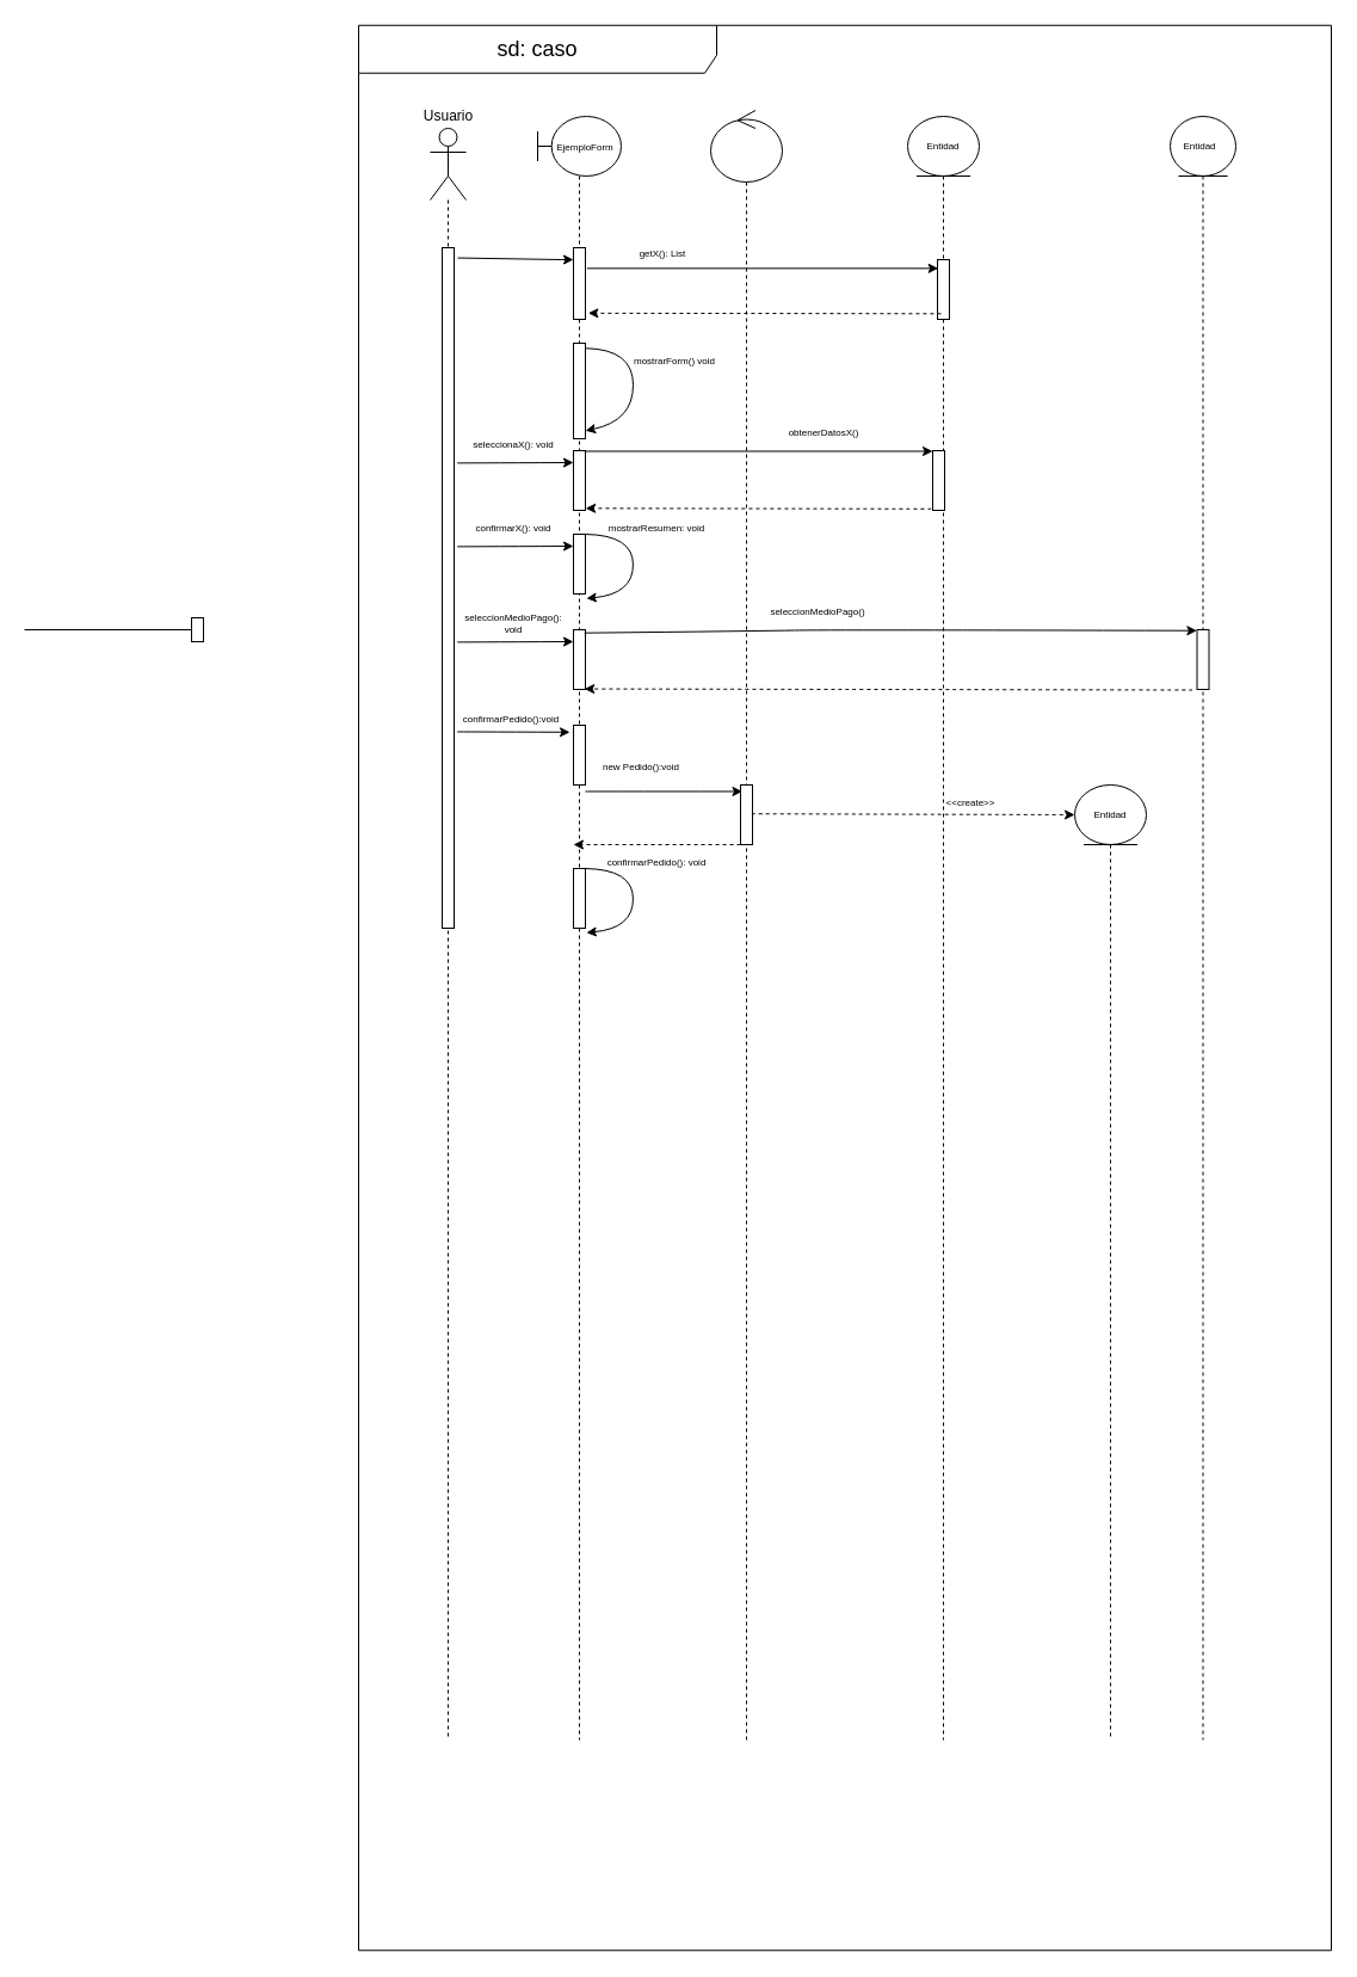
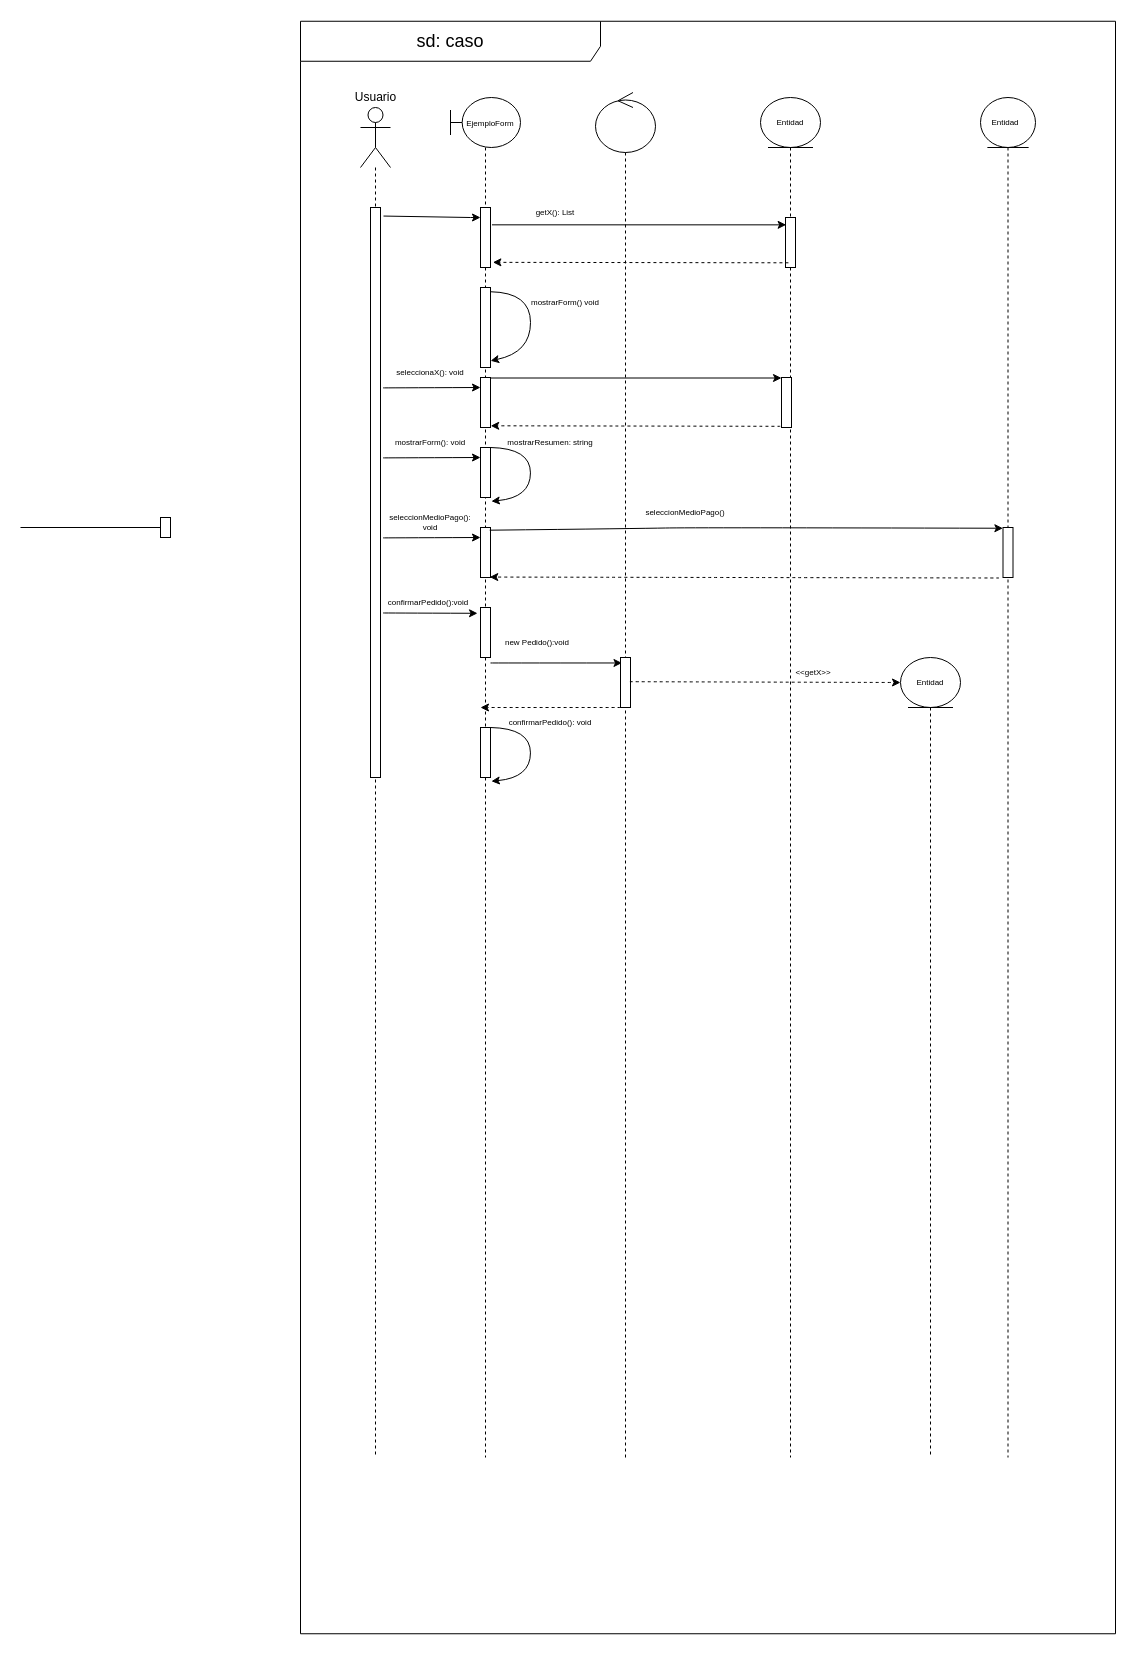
  <mxCell id="0" />
  <mxCell id="1" parent="0" />
  <mxCell id="2" value="&lt;font style=&quot;font-size: 18px;&quot;&gt;sd: caso&lt;/font&gt;" style="shape=umlFrame;whiteSpace=wrap;html=1;width=300;height=40;" parent="1" vertex="1"><mxGeometry x="300" y="20.75" width="815" height="1612.5" as="geometry" /></mxCell>
  <mxCell id="3" value="" style="shape=umlLifeline;participant=umlActor;perimeter=lifelinePerimeter;whiteSpace=wrap;html=1;container=1;collapsible=0;recursiveResize=0;verticalAlign=top;spacingTop=36;outlineConnect=0;size=60;align=center;" parent="1" vertex="1"><mxGeometry x="360" y="107" width="30" height="1350" as="geometry" /></mxCell>
  <mxCell id="4" value="" style="html=1;points=[];perimeter=orthogonalPerimeter;fontSize=8;" parent="3" vertex="1"><mxGeometry x="10" y="100" width="10" height="570" as="geometry" /></mxCell>
  <mxCell id="5" value="Usuario" style="text;html=1;align=center;verticalAlign=middle;resizable=0;points=[];autosize=1;strokeColor=none;fillColor=none;" parent="1" vertex="1"><mxGeometry x="345" y="82" width="60" height="30" as="geometry" /></mxCell>
  <mxCell id="6" value="" style="shape=umlLifeline;participant=umlBoundary;perimeter=lifelinePerimeter;whiteSpace=wrap;html=1;container=1;collapsible=0;recursiveResize=0;verticalAlign=top;spacingTop=36;outlineConnect=0;size=50;" parent="1" vertex="1"><mxGeometry x="450" y="97" width="70" height="1360" as="geometry" /></mxCell>
  <mxCell id="7" value="&lt;font style=&quot;font-size: 8px;&quot;&gt;EjemploForm&lt;/font&gt;" style="text;html=1;strokeColor=none;fillColor=none;align=center;verticalAlign=middle;whiteSpace=wrap;rounded=0;" parent="6" vertex="1"><mxGeometry x="10" y="10" width="60" height="30" as="geometry" /></mxCell>
  <mxCell id="8" value="" style="html=1;points=[];perimeter=orthogonalPerimeter;fontSize=8;" parent="6" vertex="1"><mxGeometry x="30" y="110" width="10" height="60" as="geometry" /></mxCell>
  <mxCell id="9" value="" style="endArrow=classic;html=1;fontSize=8;exitX=1.009;exitY=0.053;exitDx=0;exitDy=0;exitPerimeter=0;entryX=1.009;entryY=0.916;entryDx=0;entryDy=0;entryPerimeter=0;curved=1;startArrow=none;" parent="6" source="11" edge="1"><mxGeometry width="50" height="50" relative="1" as="geometry"><mxPoint x="190" y="245" as="sourcePoint" /><mxPoint x="40.09" y="263.28" as="targetPoint" /><Array as="points"><mxPoint x="80" y="195" /><mxPoint x="80" y="255" /></Array></mxGeometry></mxCell>
  <mxCell id="10" value="" style="html=1;points=[];perimeter=orthogonalPerimeter;fontSize=8;" parent="6" vertex="1"><mxGeometry x="30" y="280" width="10" height="50" as="geometry" /></mxCell>
  <mxCell id="11" value="" style="html=1;points=[];perimeter=orthogonalPerimeter;fontSize=8;" parent="6" vertex="1"><mxGeometry x="30" y="190" width="10" height="80" as="geometry" /></mxCell>
  <mxCell id="12" value="" style="html=1;points=[];perimeter=orthogonalPerimeter;fontSize=8;" parent="6" vertex="1"><mxGeometry x="30" y="350" width="10" height="50" as="geometry" /></mxCell>
  <mxCell id="13" value="" style="group" parent="6" vertex="1" connectable="0"><mxGeometry x="-67.34" y="330" width="97.34" height="30.39" as="geometry" /></mxCell>
- <mxCell id="14" value="confirmarX(): void" style="text;html=1;strokeColor=none;fillColor=none;align=center;verticalAlign=middle;whiteSpace=wrap;rounded=0;fontSize=8;" parent="13" vertex="1"><mxGeometry x="7.34" width="80" height="30" as="geometry" /></mxCell>
+ <mxCell id="14" value="mostrarForm(): void" style="text;html=1;strokeColor=none;fillColor=none;align=center;verticalAlign=middle;whiteSpace=wrap;rounded=0;fontSize=8;" parent="13" vertex="1"><mxGeometry x="7.34" width="80" height="30" as="geometry" /></mxCell>
  <mxCell id="15" value="" style="endArrow=classic;html=1;fontSize=8;curved=1;exitX=1.266;exitY=0.701;exitDx=0;exitDy=0;exitPerimeter=0;" parent="13" edge="1"><mxGeometry width="50" height="50" relative="1" as="geometry"><mxPoint y="30.39" as="sourcePoint" /><mxPoint x="97.34" y="30" as="targetPoint" /></mxGeometry></mxCell>
  <mxCell id="16" value="" style="endArrow=classic;html=1;fontSize=8;exitX=1.009;exitY=0.053;exitDx=0;exitDy=0;exitPerimeter=0;entryX=1.089;entryY=0.25;entryDx=0;entryDy=0;entryPerimeter=0;curved=1;" parent="6" edge="1"><mxGeometry width="50" height="50" relative="1" as="geometry"><mxPoint x="40" y="350" as="sourcePoint" /><mxPoint x="40.89" y="403.75" as="targetPoint" /><Array as="points"><mxPoint x="79.91" y="350.76" /><mxPoint x="80" y="400" /></Array></mxGeometry></mxCell>
  <mxCell id="17" value="" style="html=1;points=[];perimeter=orthogonalPerimeter;fontSize=8;" parent="6" vertex="1"><mxGeometry x="30" y="430" width="10" height="50" as="geometry" /></mxCell>
  <mxCell id="18" value="" style="group" parent="6" vertex="1" connectable="0"><mxGeometry x="-67.34" y="410" width="97.34" height="30.39" as="geometry" /></mxCell>
  <mxCell id="19" value="seleccionMedioPago(): void" style="text;html=1;strokeColor=none;fillColor=none;align=center;verticalAlign=middle;whiteSpace=wrap;rounded=0;fontSize=8;" parent="18" vertex="1"><mxGeometry x="7.34" width="80" height="30" as="geometry" /></mxCell>
  <mxCell id="20" value="" style="endArrow=classic;html=1;fontSize=8;curved=1;exitX=1.266;exitY=0.701;exitDx=0;exitDy=0;exitPerimeter=0;" parent="18" edge="1"><mxGeometry width="50" height="50" relative="1" as="geometry"><mxPoint y="30.39" as="sourcePoint" /><mxPoint x="97.34" y="30" as="targetPoint" /></mxGeometry></mxCell>
  <mxCell id="21" value="" style="endArrow=classic;html=1;fontSize=8;curved=1;entryX=-0.298;entryY=0.116;entryDx=0;entryDy=0;entryPerimeter=0;" parent="6" target="23" edge="1"><mxGeometry width="50" height="50" relative="1" as="geometry"><mxPoint x="-67.338" y="515.48" as="sourcePoint" /><mxPoint x="34.02" y="515.48" as="targetPoint" /></mxGeometry></mxCell>
  <mxCell id="22" value="confirmarPedido():void" style="text;html=1;strokeColor=none;fillColor=none;align=center;verticalAlign=middle;whiteSpace=wrap;rounded=0;fontSize=8;" parent="6" vertex="1"><mxGeometry x="-52.35" y="490" width="60" height="30" as="geometry" /></mxCell>
  <mxCell id="23" value="" style="html=1;points=[];perimeter=orthogonalPerimeter;fontSize=8;" parent="6" vertex="1"><mxGeometry x="30" y="510" width="10" height="50" as="geometry" /></mxCell>
  <mxCell id="24" value="" style="shape=umlLifeline;participant=umlControl;perimeter=lifelinePerimeter;whiteSpace=wrap;html=1;container=1;collapsible=0;recursiveResize=0;verticalAlign=top;spacingTop=36;outlineConnect=0;fontSize=8;size=60;" parent="1" vertex="1"><mxGeometry x="595" y="92" width="60" height="1365" as="geometry" /></mxCell>
  <mxCell id="25" value="" style="html=1;points=[];perimeter=orthogonalPerimeter;fontSize=8;" parent="24" vertex="1"><mxGeometry x="25" y="565" width="10" height="50" as="geometry" /></mxCell>
  <mxCell id="26" value="" style="shape=umlLifeline;participant=umlEntity;perimeter=lifelinePerimeter;whiteSpace=wrap;html=1;container=1;collapsible=0;recursiveResize=0;verticalAlign=top;spacingTop=36;outlineConnect=0;fontSize=8;size=50;" parent="1" vertex="1"><mxGeometry x="760" y="97" width="60" height="1360" as="geometry" /></mxCell>
  <mxCell id="27" value="Entidad" style="text;html=1;strokeColor=none;fillColor=none;align=center;verticalAlign=middle;whiteSpace=wrap;rounded=0;fontSize=8;" parent="26" vertex="1"><mxGeometry y="10" width="60" height="30" as="geometry" /></mxCell>
  <mxCell id="28" value="" style="html=1;points=[];perimeter=orthogonalPerimeter;fontSize=8;" parent="26" vertex="1"><mxGeometry x="25" y="120" width="10" height="50" as="geometry" /></mxCell>
  <mxCell id="29" value="" style="html=1;points=[];perimeter=orthogonalPerimeter;fontSize=8;" parent="26" vertex="1"><mxGeometry x="21" y="280" width="10" height="50" as="geometry" /></mxCell>
- <mxCell id="30" value="&amp;lt;&amp;lt;create&amp;gt;&amp;gt;" style="text;html=1;strokeColor=none;fillColor=none;align=center;verticalAlign=middle;whiteSpace=wrap;rounded=0;fontSize=8;" parent="26" vertex="1"><mxGeometry x="22.5" y="560" width="60" height="30" as="geometry" /></mxCell>
+ <mxCell id="30" value="&amp;lt;&amp;lt;getX&amp;gt;&amp;gt;" style="text;html=1;strokeColor=none;fillColor=none;align=center;verticalAlign=middle;whiteSpace=wrap;rounded=0;fontSize=8;" parent="26" vertex="1"><mxGeometry x="22.5" y="560" width="60" height="30" as="geometry" /></mxCell>
  <mxCell id="31" value="" style="shape=umlLifeline;participant=umlEntity;perimeter=lifelinePerimeter;whiteSpace=wrap;html=1;container=1;collapsible=0;recursiveResize=0;verticalAlign=top;spacingTop=36;outlineConnect=0;fontSize=8;size=50;" parent="1" vertex="1"><mxGeometry x="900" y="657" width="60" height="800" as="geometry" /></mxCell>
  <mxCell id="32" value="Entidad" style="text;html=1;strokeColor=none;fillColor=none;align=center;verticalAlign=middle;whiteSpace=wrap;rounded=0;fontSize=8;" parent="31" vertex="1"><mxGeometry y="10" width="60" height="30" as="geometry" /></mxCell>
  <mxCell id="33" value="" style="endArrow=classic;html=1;rounded=0;fontSize=8;exitX=1.3;exitY=0.015;exitDx=0;exitDy=0;exitPerimeter=0;" parent="1" source="4" edge="1"><mxGeometry width="50" height="50" relative="1" as="geometry"><mxPoint x="410" y="207" as="sourcePoint" /><mxPoint x="480" y="217" as="targetPoint" /><Array as="points"><mxPoint x="470" y="217" /></Array></mxGeometry></mxCell>
  <mxCell id="34" value="" style="group" parent="1" vertex="1" connectable="0"><mxGeometry x="520" y="197" width="70" height="30" as="geometry" /></mxCell>
  <mxCell id="35" value="" style="endArrow=classic;html=1;rounded=0;fontSize=8;exitX=1.146;exitY=0.289;exitDx=0;exitDy=0;exitPerimeter=0;entryX=0.064;entryY=0.147;entryDx=0;entryDy=0;entryPerimeter=0;" parent="34" source="8" target="28" edge="1"><mxGeometry width="50" height="50" relative="1" as="geometry"><mxPoint x="-100" y="60" as="sourcePoint" /><mxPoint x="70" y="30" as="targetPoint" /></mxGeometry></mxCell>
  <mxCell id="36" value="getX(): List" style="text;html=1;strokeColor=none;fillColor=none;align=center;verticalAlign=middle;whiteSpace=wrap;rounded=0;fontSize=8;" parent="34" vertex="1"><mxGeometry width="70" height="30" as="geometry" /></mxCell>
  <mxCell id="37" value="" style="endArrow=classic;html=1;rounded=0;fontSize=8;entryX=1.237;entryY=0.914;entryDx=0;entryDy=0;entryPerimeter=0;exitX=0.293;exitY=0.906;exitDx=0;exitDy=0;exitPerimeter=0;dashed=1;" parent="1" source="28" target="8" edge="1"><mxGeometry width="50" height="50" relative="1" as="geometry"><mxPoint x="640" y="367" as="sourcePoint" /><mxPoint x="690" y="317" as="targetPoint" /></mxGeometry></mxCell>
  <mxCell id="38" value="" style="group" parent="1" vertex="1" connectable="0"><mxGeometry x="382.66" y="357" width="97.34" height="30.39" as="geometry" /></mxCell>
  <mxCell id="39" value="seleccionaX(): void" style="text;html=1;strokeColor=none;fillColor=none;align=center;verticalAlign=middle;whiteSpace=wrap;rounded=0;fontSize=8;" parent="38" vertex="1"><mxGeometry x="7.34" width="80" height="30" as="geometry" /></mxCell>
  <mxCell id="40" value="" style="endArrow=classic;html=1;fontSize=8;curved=1;exitX=1.266;exitY=0.701;exitDx=0;exitDy=0;exitPerimeter=0;" parent="38" edge="1"><mxGeometry width="50" height="50" relative="1" as="geometry"><mxPoint y="30.39" as="sourcePoint" /><mxPoint x="97.34" y="30" as="targetPoint" /></mxGeometry></mxCell>
  <mxCell id="41" value="mostrarForm() void" style="text;html=1;strokeColor=none;fillColor=none;align=center;verticalAlign=middle;whiteSpace=wrap;rounded=0;fontSize=8;" parent="1" vertex="1"><mxGeometry x="530" y="287" width="70" height="30" as="geometry" /></mxCell>
- <mxCell id="42" value="mostrarResumen: void" style="text;html=1;strokeColor=none;fillColor=none;align=center;verticalAlign=middle;whiteSpace=wrap;rounded=0;fontSize=8;" parent="1" vertex="1"><mxGeometry x="480" y="427" width="140" height="30" as="geometry" /></mxCell>
+ <mxCell id="42" value="mostrarResumen: string" style="text;html=1;strokeColor=none;fillColor=none;align=center;verticalAlign=middle;whiteSpace=wrap;rounded=0;fontSize=8;" parent="1" vertex="1"><mxGeometry x="480" y="427" width="140" height="30" as="geometry" /></mxCell>
  <mxCell id="43" value="" style="endArrow=classic;html=1;fontSize=8;curved=1;entryX=-0.011;entryY=0.015;entryDx=0;entryDy=0;entryPerimeter=0;exitX=0.922;exitY=0.054;exitDx=0;exitDy=0;exitPerimeter=0;" parent="1" source="17" target="50" edge="1"><mxGeometry width="50" height="50" relative="1" as="geometry"><mxPoint x="630" y="579" as="sourcePoint" /><mxPoint x="890" y="579" as="targetPoint" /><Array as="points"><mxPoint x="640" y="528" /><mxPoint x="690" y="527" /></Array></mxGeometry></mxCell>
  <mxCell id="44" value="" style="endArrow=classic;html=1;fontSize=8;curved=1;exitX=0.94;exitY=0.484;exitDx=0;exitDy=0;exitPerimeter=0;dashed=1;entryX=0;entryY=0.5;entryDx=0;entryDy=0;" parent="1" source="25" target="32" edge="1"><mxGeometry width="50" height="50" relative="1" as="geometry"><mxPoint x="621.5" y="702.24" as="sourcePoint" /><mxPoint x="900" y="702" as="targetPoint" /></mxGeometry></mxCell>
  <mxCell id="45" value="" style="endArrow=classic;html=1;rounded=0;fontSize=8;exitX=1.02;exitY=0.01;exitDx=0;exitDy=0;exitPerimeter=0;" parent="1" source="10" target="29" edge="1"><mxGeometry width="50" height="50" relative="1" as="geometry"><mxPoint x="636.77" y="387.44" as="sourcePoint" /><mxPoint x="765.23" y="387.39" as="targetPoint" /></mxGeometry></mxCell>
- <mxCell id="46" value="obtenerDatosX()" style="text;html=1;strokeColor=none;fillColor=none;align=center;verticalAlign=middle;whiteSpace=wrap;rounded=0;fontSize=8;" parent="1" vertex="1"><mxGeometry x="655" y="347" width="70" height="30" as="geometry" /></mxCell>
  <mxCell id="47" value="" style="endArrow=classic;html=1;fontSize=8;curved=1;entryX=1.02;entryY=0.966;entryDx=0;entryDy=0;entryPerimeter=0;exitX=-0.127;exitY=0.976;exitDx=0;exitDy=0;exitPerimeter=0;dashed=1;" parent="1" source="29" target="10" edge="1"><mxGeometry width="50" height="50" relative="1" as="geometry"><mxPoint x="765.2" y="417" as="sourcePoint" /><mxPoint x="490" y="419.87" as="targetPoint" /></mxGeometry></mxCell>
  <mxCell id="48" value="" style="shape=umlLifeline;participant=umlEntity;perimeter=lifelinePerimeter;whiteSpace=wrap;html=1;container=1;collapsible=0;recursiveResize=0;verticalAlign=top;spacingTop=36;outlineConnect=0;fontSize=8;size=50;" parent="1" vertex="1"><mxGeometry x="980" y="97" width="55" height="1360" as="geometry" /></mxCell>
  <mxCell id="49" value="Entidad" style="text;html=1;strokeColor=none;fillColor=none;align=center;verticalAlign=middle;whiteSpace=wrap;rounded=0;fontSize=8;" parent="48" vertex="1"><mxGeometry x="-5" y="10" width="60" height="30" as="geometry" /></mxCell>
  <mxCell id="50" value="" style="html=1;points=[];perimeter=orthogonalPerimeter;fontSize=8;" parent="48" vertex="1"><mxGeometry x="22.5" y="430" width="10" height="50" as="geometry" /></mxCell>
  <mxCell id="51" value="seleccionMedioPago()" style="text;html=1;strokeColor=none;fillColor=none;align=center;verticalAlign=middle;whiteSpace=wrap;rounded=0;fontSize=8;" parent="1" vertex="1"><mxGeometry x="650" y="497" width="70" height="30" as="geometry" /></mxCell>
  <mxCell id="52" value="" style="endArrow=classic;html=1;fontSize=8;curved=1;entryX=0.922;entryY=0.991;entryDx=0;entryDy=0;entryPerimeter=0;exitX=-0.127;exitY=0.976;exitDx=0;exitDy=0;exitPerimeter=0;dashed=1;" parent="1" target="17" edge="1"><mxGeometry width="50" height="50" relative="1" as="geometry"><mxPoint x="998.53" y="577.5" as="sourcePoint" /><mxPoint x="720" y="577" as="targetPoint" /></mxGeometry></mxCell>
  <mxCell id="53" value="new Pedido():void" style="text;html=1;strokeColor=none;fillColor=none;align=center;verticalAlign=middle;whiteSpace=wrap;rounded=0;fontSize=8;" parent="1" vertex="1"><mxGeometry x="498.497" y="627" width="77.779" height="30" as="geometry" /></mxCell>
  <mxCell id="54" value="" style="group" parent="1" vertex="1" connectable="0"><mxGeometry x="490" y="637" width="131.5" height="30" as="geometry" /></mxCell>
  <mxCell id="55" value="" style="endArrow=classic;html=1;fontSize=8;curved=1;entryX=-0.363;entryY=0.012;entryDx=0;entryDy=0;entryPerimeter=0;" parent="54" edge="1"><mxGeometry width="50" height="50" relative="1" as="geometry"><mxPoint y="25.48" as="sourcePoint" /><mxPoint x="131.5" y="25.48" as="targetPoint" /></mxGeometry></mxCell>
  <mxCell id="56" value="" style="endArrow=classic;html=1;fontSize=8;curved=1;entryX=1.02;entryY=0.966;entryDx=0;entryDy=0;entryPerimeter=0;dashed=1;" parent="1" edge="1"><mxGeometry width="50" height="50" relative="1" as="geometry"><mxPoint x="620" y="707" as="sourcePoint" /><mxPoint x="480" y="707" as="targetPoint" /></mxGeometry></mxCell>
  <mxCell id="57" value="" style="html=1;points=[];perimeter=orthogonalPerimeter;fontSize=8;" parent="1" vertex="1"><mxGeometry x="480" y="727" width="10" height="50" as="geometry" /></mxCell>
  <mxCell id="58" value="" style="endArrow=classic;html=1;fontSize=8;exitX=1.009;exitY=0.053;exitDx=0;exitDy=0;exitPerimeter=0;entryX=1.089;entryY=0.25;entryDx=0;entryDy=0;entryPerimeter=0;curved=1;" parent="1" edge="1"><mxGeometry width="50" height="50" relative="1" as="geometry"><mxPoint x="490" y="727" as="sourcePoint" /><mxPoint x="490.89" y="780.75" as="targetPoint" /><Array as="points"><mxPoint x="529.91" y="727.76" /><mxPoint x="530" y="777" /></Array></mxGeometry></mxCell>
  <mxCell id="59" value="confirmarPedido(): void" style="text;html=1;strokeColor=none;fillColor=none;align=center;verticalAlign=middle;whiteSpace=wrap;rounded=0;fontSize=8;" parent="1" vertex="1"><mxGeometry x="480" y="707" width="140" height="30" as="geometry" /></mxCell>
  <mxCell id="60" value="" style="endArrow=classic;html=1;rounded=0;fontSize=8;exitX=1.02;exitY=0.01;exitDx=0;exitDy=0;exitPerimeter=0;startArrow=none;" edge="1" parent="1" source="62"><mxGeometry width="50" height="50" relative="1" as="geometry"><mxPoint x="20" y="527" as="sourcePoint" /><mxPoint x="160" y="527" as="targetPoint" /></mxGeometry></mxCell>
  <mxCell id="61" value="" style="endArrow=none;html=1;rounded=0;fontSize=8;exitX=1.02;exitY=0.01;exitDx=0;exitDy=0;exitPerimeter=0;" edge="1" parent="1" target="62"><mxGeometry width="50" height="50" relative="1" as="geometry"><mxPoint x="20" y="527" as="sourcePoint" /><mxPoint x="160" y="527" as="targetPoint" /></mxGeometry></mxCell>
  <mxCell id="62" value="" style="html=1;points=[];perimeter=orthogonalPerimeter;fontSize=8;" vertex="1" parent="1"><mxGeometry x="160" y="517" width="10" height="20" as="geometry" /></mxCell>
